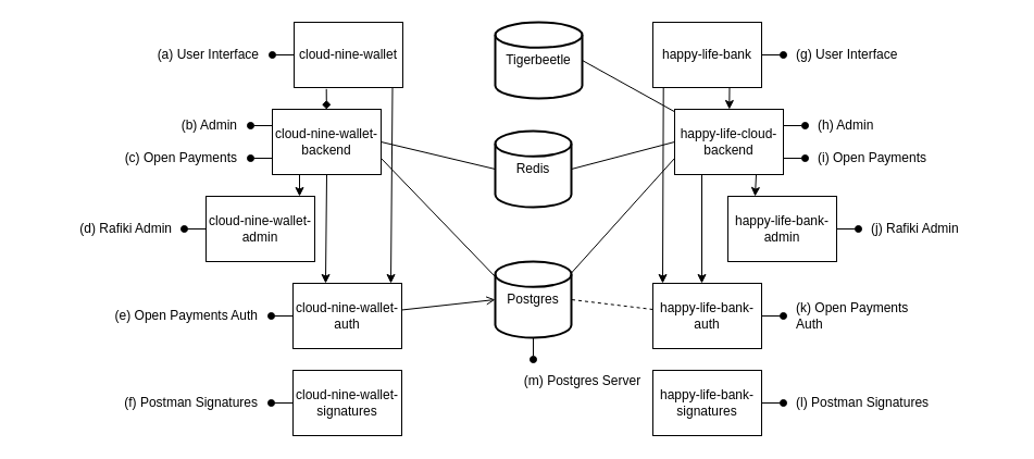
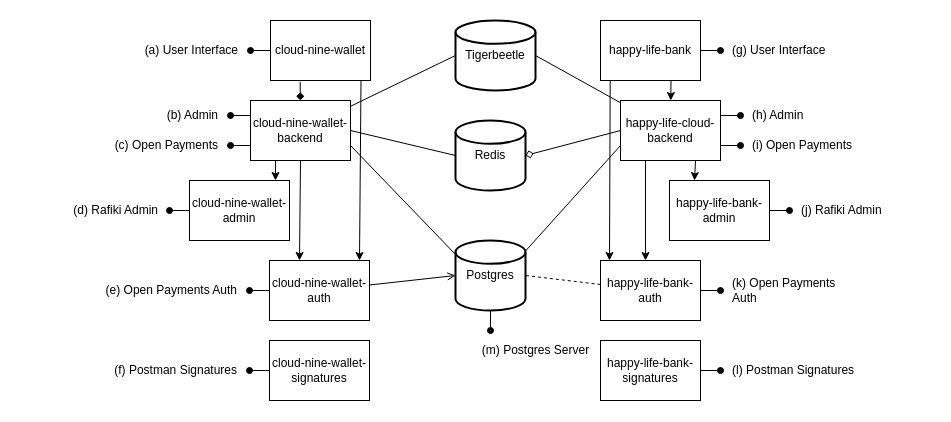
  <mxCell id="0" />
  <mxCell id="1" parent="0" />
  <mxCell id="2" style="edgeStyle=none;rounded=0;orthogonalLoop=1;jettySize=auto;html=1;exitX=0.5;exitY=0;exitDx=0;exitDy=0;exitPerimeter=0;endArrow=oval;endFill=1;" parent="1" source="4" edge="1"><mxGeometry relative="1" as="geometry"><mxPoint x="490.333" y="240" as="targetPoint" /></mxGeometry></mxCell>
  <mxCell id="3" style="edgeStyle=none;rounded=0;orthogonalLoop=1;jettySize=auto;html=1;endArrow=oval;endFill=1;" parent="1" source="4" edge="1"><mxGeometry relative="1" as="geometry"><mxPoint x="490" y="330" as="targetPoint" /></mxGeometry></mxCell>
  <mxCell id="4" value="Postgres" style="strokeWidth=2;html=1;shape=mxgraph.flowchart.database;whiteSpace=wrap;" parent="1" vertex="1"><mxGeometry x="455" y="240" width="70" height="70" as="geometry" /></mxCell>
  <mxCell id="5" value="Tigerbeetle" style="strokeWidth=2;html=1;shape=mxgraph.flowchart.database;whiteSpace=wrap;" parent="1" vertex="1"><mxGeometry x="455" y="20" width="80" height="70" as="geometry" /></mxCell>
  <mxCell id="6" value="Redis" style="strokeWidth=2;html=1;shape=mxgraph.flowchart.database;whiteSpace=wrap;" parent="1" vertex="1"><mxGeometry x="455" y="120" width="70" height="70" as="geometry" /></mxCell>
  <mxCell id="7" style="edgeStyle=none;rounded=0;orthogonalLoop=1;jettySize=auto;html=1;entryX=0;entryY=0.5;entryDx=0;entryDy=0;entryPerimeter=0;endArrow=open;endFill=0;" parent="1" source="9" target="4" edge="1"><mxGeometry relative="1" as="geometry" /></mxCell>
  <mxCell id="8" style="edgeStyle=none;rounded=0;orthogonalLoop=1;jettySize=auto;html=1;endArrow=oval;endFill=1;" parent="1" source="9" edge="1"><mxGeometry relative="1" as="geometry"><mxPoint x="249" y="290" as="targetPoint" /></mxGeometry></mxCell>
  <mxCell id="9" value="cloud-nine-wallet-auth" style="rounded=0;whiteSpace=wrap;html=1;" parent="1" vertex="1"><mxGeometry x="269" y="260" width="100" height="60" as="geometry" /></mxCell>
+ <mxCell id="10" style="edgeStyle=none;rounded=0;orthogonalLoop=1;jettySize=auto;html=1;entryX=0;entryY=0.5;entryDx=0;entryDy=0;entryPerimeter=0;endArrow=none;endFill=0;" parent="1" source="17" target="5" edge="1"><mxGeometry relative="1" as="geometry" /></mxCell>
  <mxCell id="11" style="edgeStyle=none;rounded=0;orthogonalLoop=1;jettySize=auto;html=1;exitX=1;exitY=0.5;exitDx=0;exitDy=0;entryX=0;entryY=0.5;entryDx=0;entryDy=0;entryPerimeter=0;endArrow=none;endFill=0;" parent="1" source="17" target="6" edge="1"><mxGeometry relative="1" as="geometry" /></mxCell>
  <mxCell id="12" style="edgeStyle=none;rounded=0;orthogonalLoop=1;jettySize=auto;html=1;entryX=-0.01;entryY=0.189;entryDx=0;entryDy=0;entryPerimeter=0;endArrow=none;endFill=0;exitX=1;exitY=0.75;exitDx=0;exitDy=0;" parent="1" source="17" target="4" edge="1"><mxGeometry relative="1" as="geometry" /></mxCell>
  <mxCell id="13" style="edgeStyle=none;rounded=0;orthogonalLoop=1;jettySize=auto;html=1;exitX=0.5;exitY=1;exitDx=0;exitDy=0;entryX=0.3;entryY=0;entryDx=0;entryDy=0;endArrow=classic;endFill=1;entryPerimeter=0;" parent="1" source="17" target="9" edge="1"><mxGeometry relative="1" as="geometry" /></mxCell>
  <mxCell id="14" style="edgeStyle=none;rounded=0;orthogonalLoop=1;jettySize=auto;html=1;exitX=0;exitY=0.25;exitDx=0;exitDy=0;endArrow=oval;endFill=1;" parent="1" source="17" edge="1"><mxGeometry relative="1" as="geometry"><mxPoint x="230" y="115" as="targetPoint" /></mxGeometry></mxCell>
  <mxCell id="15" style="edgeStyle=none;rounded=0;orthogonalLoop=1;jettySize=auto;html=1;exitX=0;exitY=0.75;exitDx=0;exitDy=0;endArrow=oval;endFill=1;" parent="1" source="17" edge="1"><mxGeometry relative="1" as="geometry"><mxPoint x="230" y="145" as="targetPoint" /></mxGeometry></mxCell>
  <mxCell id="16" style="edgeStyle=none;html=1;exitX=0.25;exitY=1;exitDx=0;exitDy=0;entryX=0.86;entryY=0;entryDx=0;entryDy=0;entryPerimeter=0;" parent="1" source="17" target="53" edge="1"><mxGeometry relative="1" as="geometry" /></mxCell>
  <mxCell id="17" value="cloud-nine-wallet-backend" style="rounded=0;whiteSpace=wrap;html=1;" parent="1" vertex="1"><mxGeometry x="250" y="100" width="100" height="60" as="geometry" /></mxCell>
  <mxCell id="18" value="" style="edgeStyle=none;rounded=0;orthogonalLoop=1;jettySize=auto;html=1;endArrow=diamond;endFill=1;exitX=0.297;exitY=1.022;exitDx=0;exitDy=0;exitPerimeter=0;" parent="1" source="21" target="17" edge="1"><mxGeometry relative="1" as="geometry" /></mxCell>
  <mxCell id="19" style="edgeStyle=none;rounded=0;orthogonalLoop=1;jettySize=auto;html=1;endArrow=classic;endFill=1;exitX=0.905;exitY=1.009;exitDx=0;exitDy=0;exitPerimeter=0;entryX=0.9;entryY=0;entryDx=0;entryDy=0;entryPerimeter=0;" parent="1" source="21" target="9" edge="1"><mxGeometry relative="1" as="geometry"><mxPoint x="360" y="180" as="targetPoint" /></mxGeometry></mxCell>
  <mxCell id="20" style="edgeStyle=none;rounded=0;orthogonalLoop=1;jettySize=auto;html=1;endArrow=oval;endFill=1;" parent="1" source="21" edge="1"><mxGeometry relative="1" as="geometry"><mxPoint x="250" y="50" as="targetPoint" /></mxGeometry></mxCell>
  <mxCell id="21" value="cloud-nine-wallet" style="rounded=0;whiteSpace=wrap;html=1;" parent="1" vertex="1"><mxGeometry x="270" y="20" width="100" height="60" as="geometry" /></mxCell>
  <mxCell id="22" style="edgeStyle=none;rounded=0;orthogonalLoop=1;jettySize=auto;html=1;entryX=1;entryY=0.5;entryDx=0;entryDy=0;entryPerimeter=0;endArrow=none;endFill=0;dashed=1;" parent="1" source="24" target="4" edge="1"><mxGeometry relative="1" as="geometry" /></mxCell>
  <mxCell id="23" style="edgeStyle=none;rounded=0;orthogonalLoop=1;jettySize=auto;html=1;endArrow=oval;endFill=1;" parent="1" source="24" edge="1"><mxGeometry relative="1" as="geometry"><mxPoint x="720" y="290" as="targetPoint" /></mxGeometry></mxCell>
  <mxCell id="24" value="happy-life-bank-auth" style="rounded=0;whiteSpace=wrap;html=1;" parent="1" vertex="1"><mxGeometry x="600" y="260" width="100" height="60" as="geometry" /></mxCell>
  <mxCell id="25" style="edgeStyle=none;rounded=0;orthogonalLoop=1;jettySize=auto;html=1;entryX=1;entryY=0.5;entryDx=0;entryDy=0;entryPerimeter=0;endArrow=none;endFill=0;" parent="1" source="32" target="5" edge="1"><mxGeometry relative="1" as="geometry" /></mxCell>
- <mxCell id="26" style="edgeStyle=none;rounded=0;orthogonalLoop=1;jettySize=auto;html=1;entryX=1;entryY=0.5;entryDx=0;entryDy=0;entryPerimeter=0;endArrow=none;endFill=0;exitX=0;exitY=0.5;exitDx=0;exitDy=0;" parent="1" source="32" target="6" edge="1"><mxGeometry relative="1" as="geometry" /></mxCell>
+ <mxCell id="26" style="edgeStyle=none;rounded=0;orthogonalLoop=1;jettySize=auto;html=1;entryX=1;entryY=0.5;entryDx=0;entryDy=0;entryPerimeter=0;endArrow=diamond;endFill=0;exitX=0;exitY=0.5;exitDx=0;exitDy=0;" parent="1" source="32" target="6" edge="1"><mxGeometry relative="1" as="geometry" /></mxCell>
  <mxCell id="27" style="edgeStyle=none;rounded=0;orthogonalLoop=1;jettySize=auto;html=1;entryX=1;entryY=0.15;entryDx=0;entryDy=0;entryPerimeter=0;endArrow=none;endFill=0;exitX=0;exitY=0.75;exitDx=0;exitDy=0;" parent="1" source="32" target="4" edge="1"><mxGeometry relative="1" as="geometry" /></mxCell>
  <mxCell id="28" style="edgeStyle=none;rounded=0;orthogonalLoop=1;jettySize=auto;html=1;exitX=1;exitY=0.25;exitDx=0;exitDy=0;endArrow=oval;endFill=1;" parent="1" source="32" edge="1"><mxGeometry relative="1" as="geometry"><mxPoint x="740" y="115" as="targetPoint" /></mxGeometry></mxCell>
  <mxCell id="29" style="edgeStyle=none;rounded=0;orthogonalLoop=1;jettySize=auto;html=1;exitX=1;exitY=0.75;exitDx=0;exitDy=0;endArrow=oval;endFill=1;" parent="1" source="32" edge="1"><mxGeometry relative="1" as="geometry"><mxPoint x="740" y="145" as="targetPoint" /></mxGeometry></mxCell>
  <mxCell id="30" style="edgeStyle=none;html=1;exitX=0.25;exitY=1;exitDx=0;exitDy=0;" parent="1" source="32" edge="1"><mxGeometry relative="1" as="geometry"><mxPoint x="645" y="260" as="targetPoint" /></mxGeometry></mxCell>
  <mxCell id="31" style="edgeStyle=none;html=1;exitX=0.75;exitY=1;exitDx=0;exitDy=0;entryX=0.25;entryY=0;entryDx=0;entryDy=0;" parent="1" source="32" target="56" edge="1"><mxGeometry relative="1" as="geometry" /></mxCell>
  <mxCell id="32" value="happy-life-cloud-backend" style="rounded=0;whiteSpace=wrap;html=1;" parent="1" vertex="1"><mxGeometry x="620" y="100" width="100" height="60" as="geometry" /></mxCell>
  <mxCell id="33" value="" style="edgeStyle=none;rounded=0;orthogonalLoop=1;jettySize=auto;html=1;endArrow=classic;endFill=1;exitX=0.705;exitY=0.996;exitDx=0;exitDy=0;exitPerimeter=0;" parent="1" source="36" target="32" edge="1"><mxGeometry relative="1" as="geometry" /></mxCell>
  <mxCell id="34" style="edgeStyle=none;rounded=0;orthogonalLoop=1;jettySize=auto;html=1;entryX=0.09;entryY=0;entryDx=0;entryDy=0;entryPerimeter=0;endArrow=classic;endFill=1;exitX=0.097;exitY=1.003;exitDx=0;exitDy=0;exitPerimeter=0;" parent="1" source="36" target="24" edge="1"><mxGeometry relative="1" as="geometry"><mxPoint x="609" y="510" as="sourcePoint" /></mxGeometry></mxCell>
  <mxCell id="35" style="edgeStyle=none;rounded=0;orthogonalLoop=1;jettySize=auto;html=1;exitX=1;exitY=0.5;exitDx=0;exitDy=0;endArrow=oval;endFill=1;" parent="1" source="36" edge="1"><mxGeometry relative="1" as="geometry"><mxPoint x="720" y="50" as="targetPoint" /></mxGeometry></mxCell>
  <mxCell id="36" value="happy-life-bank" style="rounded=0;whiteSpace=wrap;html=1;" parent="1" vertex="1"><mxGeometry x="600" y="20" width="100" height="60" as="geometry" /></mxCell>
  <mxCell id="37" value="&lt;div&gt;(b) Admin&lt;/div&gt;" style="text;html=1;align=right;verticalAlign=middle;whiteSpace=wrap;rounded=0;" parent="1" vertex="1"><mxGeometry x="160" y="100" width="60" height="30" as="geometry" /></mxCell>
  <mxCell id="38" value="&lt;div&gt;(c) Open Payments&lt;/div&gt;" style="text;html=1;align=right;verticalAlign=middle;whiteSpace=wrap;rounded=0;" parent="1" vertex="1"><mxGeometry x="100" y="130" width="120" height="30" as="geometry" /></mxCell>
  <mxCell id="39" style="edgeStyle=none;rounded=0;orthogonalLoop=1;jettySize=auto;html=1;endArrow=oval;endFill=1;" parent="1" source="40" edge="1"><mxGeometry relative="1" as="geometry"><mxPoint x="249" y="370" as="targetPoint" /></mxGeometry></mxCell>
  <mxCell id="40" value="cloud-nine-wallet-signatures" style="rounded=0;whiteSpace=wrap;html=1;" parent="1" vertex="1"><mxGeometry x="269" y="340" width="100" height="60" as="geometry" /></mxCell>
  <mxCell id="41" style="edgeStyle=none;rounded=0;orthogonalLoop=1;jettySize=auto;html=1;exitX=1;exitY=0.5;exitDx=0;exitDy=0;endArrow=oval;endFill=1;" parent="1" source="42" edge="1"><mxGeometry relative="1" as="geometry"><mxPoint x="720" y="370" as="targetPoint" /></mxGeometry></mxCell>
  <mxCell id="42" value="happy-life-bank-signatures" style="rounded=0;whiteSpace=wrap;html=1;" parent="1" vertex="1"><mxGeometry x="600" y="340" width="100" height="60" as="geometry" /></mxCell>
  <mxCell id="43" value="&lt;div align=&quot;left&quot;&gt;(h) Admin&lt;/div&gt;" style="text;html=1;align=left;verticalAlign=middle;whiteSpace=wrap;rounded=0;" parent="1" vertex="1"><mxGeometry x="750" y="100" width="60" height="30" as="geometry" /></mxCell>
  <mxCell id="44" value="&lt;div&gt;(i) Open Payments&lt;/div&gt;" style="text;html=1;align=left;verticalAlign=middle;whiteSpace=wrap;rounded=0;" parent="1" vertex="1"><mxGeometry x="750" y="130" width="120" height="30" as="geometry" /></mxCell>
  <mxCell id="45" value="(m) Postgres Server" style="text;html=1;align=center;verticalAlign=middle;resizable=0;points=[];autosize=1;" parent="1" vertex="1"><mxGeometry x="470" y="335" width="130" height="30" as="geometry" /></mxCell>
  <mxCell id="46" value="&lt;div&gt;(a) User Interface &lt;br&gt;&lt;/div&gt;" style="text;html=1;align=right;verticalAlign=middle;whiteSpace=wrap;rounded=0;" parent="1" vertex="1"><mxGeometry x="120" y="35" width="120" height="30" as="geometry" /></mxCell>
  <mxCell id="47" value="&lt;div&gt;(g) User Interface&lt;br&gt;&lt;/div&gt;" style="text;html=1;align=left;verticalAlign=middle;whiteSpace=wrap;rounded=0;" parent="1" vertex="1"><mxGeometry x="730" y="35" width="120" height="30" as="geometry" /></mxCell>
  <mxCell id="48" value="&lt;div&gt;(e) Open Payments Auth&lt;br&gt;&lt;/div&gt;" style="text;html=1;align=right;verticalAlign=middle;whiteSpace=wrap;rounded=0;" parent="1" vertex="1"><mxGeometry x="99" y="275" width="140" height="30" as="geometry" /></mxCell>
  <mxCell id="49" value="&lt;div&gt;(f) Postman Signatures&lt;br&gt;&lt;/div&gt;" style="text;html=1;align=right;verticalAlign=middle;whiteSpace=wrap;rounded=0;" parent="1" vertex="1"><mxGeometry x="99" y="355" width="140" height="30" as="geometry" /></mxCell>
  <mxCell id="50" value="&lt;div&gt;(k) Open Payments Auth&lt;br&gt;&lt;/div&gt;" style="text;html=1;align=left;verticalAlign=middle;whiteSpace=wrap;rounded=0;" parent="1" vertex="1"><mxGeometry x="730" y="275" width="130" height="30" as="geometry" /></mxCell>
  <mxCell id="51" value="&lt;div&gt;(l) Postman Signatures&lt;br&gt;&lt;/div&gt;" style="text;html=1;align=left;verticalAlign=middle;whiteSpace=wrap;rounded=0;" parent="1" vertex="1"><mxGeometry x="730" y="355" width="130" height="30" as="geometry" /></mxCell>
  <mxCell id="52" style="edgeStyle=none;rounded=0;orthogonalLoop=1;jettySize=auto;html=1;endArrow=oval;endFill=1;" parent="1" source="53" edge="1"><mxGeometry relative="1" as="geometry"><mxPoint x="169" y="210" as="targetPoint" /></mxGeometry></mxCell>
  <mxCell id="53" value="cloud-nine-wallet-admin" style="rounded=0;whiteSpace=wrap;html=1;" parent="1" vertex="1"><mxGeometry x="189" y="180" width="100" height="60" as="geometry" /></mxCell>
  <mxCell id="54" value="&lt;div&gt;(d) Rafiki Admin&lt;br&gt;&lt;/div&gt;" style="text;html=1;align=right;verticalAlign=middle;whiteSpace=wrap;rounded=0;" parent="1" vertex="1"><mxGeometry x="20" y="195" width="140" height="30" as="geometry" /></mxCell>
  <mxCell id="55" style="edgeStyle=none;rounded=0;orthogonalLoop=1;jettySize=auto;html=1;exitX=1;exitY=0.5;exitDx=0;exitDy=0;endArrow=oval;endFill=1;" parent="1" source="56" edge="1"><mxGeometry relative="1" as="geometry"><mxPoint x="789" y="210" as="targetPoint" /></mxGeometry></mxCell>
  <mxCell id="56" value="happy-life-bank-admin" style="rounded=0;whiteSpace=wrap;html=1;" parent="1" vertex="1"><mxGeometry x="669" y="180" width="100" height="60" as="geometry" /></mxCell>
  <mxCell id="57" value="&lt;div&gt;(j) Rafiki Admin&lt;br&gt;&lt;/div&gt;" style="text;html=1;align=left;verticalAlign=middle;whiteSpace=wrap;rounded=0;" parent="1" vertex="1"><mxGeometry x="799" y="195" width="130" height="30" as="geometry" /></mxCell>
